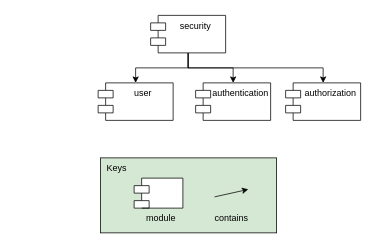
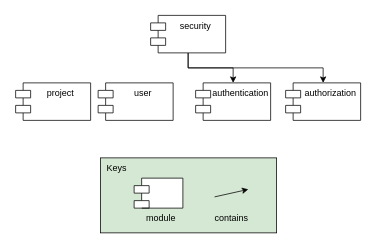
  <mxCell id="0" />
  <mxCell id="1" parent="0" />
  <mxCell id="2" style="edgeStyle=orthogonalEdgeStyle;rounded=0;orthogonalLoop=1;jettySize=auto;html=1;exitX=0.5;exitY=1;exitDx=0;exitDy=0;entryX=0.5;entryY=0;entryDx=0;entryDy=0;" parent="1" source="5" target="6" edge="1"><mxGeometry relative="1" as="geometry" /></mxCell>
- <mxCell id="3" style="edgeStyle=orthogonalEdgeStyle;rounded=0;orthogonalLoop=1;jettySize=auto;html=1;exitX=0.5;exitY=1;exitDx=0;exitDy=0;entryX=0.5;entryY=0;entryDx=0;entryDy=0;" parent="1" source="5" target="7" edge="1"><mxGeometry relative="1" as="geometry" /></mxCell>
  <mxCell id="4" style="edgeStyle=orthogonalEdgeStyle;rounded=0;orthogonalLoop=1;jettySize=auto;html=1;exitX=0.5;exitY=1;exitDx=0;exitDy=0;entryX=0.5;entryY=0;entryDx=0;entryDy=0;" parent="1" source="5" target="9" edge="1"><mxGeometry relative="1" as="geometry" /></mxCell>
  <mxCell id="5" value="security" style="shape=module;align=left;spacingLeft=20;align=center;verticalAlign=top;" parent="1" vertex="1"><mxGeometry x="200" y="20" width="100" height="50" as="geometry" /></mxCell>
  <mxCell id="6" value="authentication" style="shape=module;align=left;spacingLeft=20;align=center;verticalAlign=top;" parent="1" vertex="1"><mxGeometry x="260" y="110" width="100" height="50" as="geometry" /></mxCell>
  <mxCell id="7" value="user" style="shape=module;align=left;spacingLeft=20;align=center;verticalAlign=top;" parent="1" vertex="1"><mxGeometry x="130" y="110" width="100" height="50" as="geometry" /></mxCell>
+ <mxCell id="8" value="project" style="shape=module;align=left;spacingLeft=20;align=center;verticalAlign=top;" parent="1" vertex="1"><mxGeometry x="20" y="110" width="100" height="50" as="geometry" /></mxCell>
  <mxCell id="9" value="authorization" style="shape=module;align=left;spacingLeft=20;align=center;verticalAlign=top;" parent="1" vertex="1"><mxGeometry x="380" y="110" width="100" height="50" as="geometry" /></mxCell>
  <mxCell id="10" value="" style="group" vertex="1" connectable="0" parent="1"><mxGeometry x="133" y="210" width="235" height="100" as="geometry" /></mxCell>
  <mxCell id="11" value="&amp;nbsp; Keys" style="rounded=0;whiteSpace=wrap;html=1;align=left;verticalAlign=top;fillColor=#d5e8d4;" vertex="1" parent="10"><mxGeometry width="235" height="100" as="geometry" /></mxCell>
  <mxCell id="12" value="" style="endArrow=classic;html=1;exitX=1;exitY=0.5;exitDx=0;exitDy=0;startArrow=none;startFill=0;endFill=1;" edge="1" parent="10"><mxGeometry width="50" height="50" relative="1" as="geometry"><mxPoint x="152.25" y="52" as="sourcePoint" /><mxPoint x="197.25" y="42" as="targetPoint" /></mxGeometry></mxCell>
  <mxCell id="13" value="contains" style="text;html=1;strokeColor=none;fillColor=none;align=center;verticalAlign=middle;whiteSpace=wrap;rounded=0;" vertex="1" parent="10"><mxGeometry x="145" y="70" width="59.5" height="20" as="geometry" /></mxCell>
  <mxCell id="14" value="" style="shape=module;align=left;spacingLeft=20;align=center;verticalAlign=top;" vertex="1" parent="10"><mxGeometry x="45" y="27" width="65" height="40" as="geometry" /></mxCell>
  <mxCell id="15" value="module" style="text;html=1;strokeColor=none;fillColor=none;align=center;verticalAlign=middle;whiteSpace=wrap;rounded=0;" vertex="1" parent="10"><mxGeometry x="50.5" y="70" width="59.5" height="20" as="geometry" /></mxCell>
